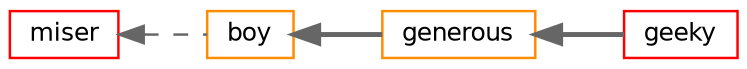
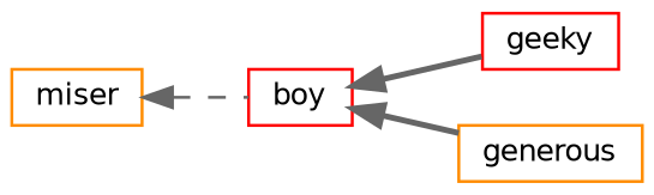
  digraph {
    fontname="DejaVu Sans"
    rankdir=LR
    node [color=darkorange fillcolor=white fontname="DejaVu Sans" fontsize=10 shape=record style=filled]
    edge [color=gray40 dir=back fontname="DejaVu Sans" fontsize=10 labelfontname=Helvetica labelfontsize=10 style=bold]
-   n1 [height=0.2 label=boy width=0.4]
+   n1 [color=red height=0.2 label=boy width=0.4]
    n2 [color=red height=0.2 label=geeky width=0.4]
    n3 [height=0.2 label=generous width=0.4]
-   n4 [color=red height=0.2 label=miser width=0.4]
-   n3 -> n2
+   n4 [height=0.2 label=miser width=0.4]
+   n1 -> n2
    n1 -> n3
    n4 -> n1 [style=dashed]
  }
